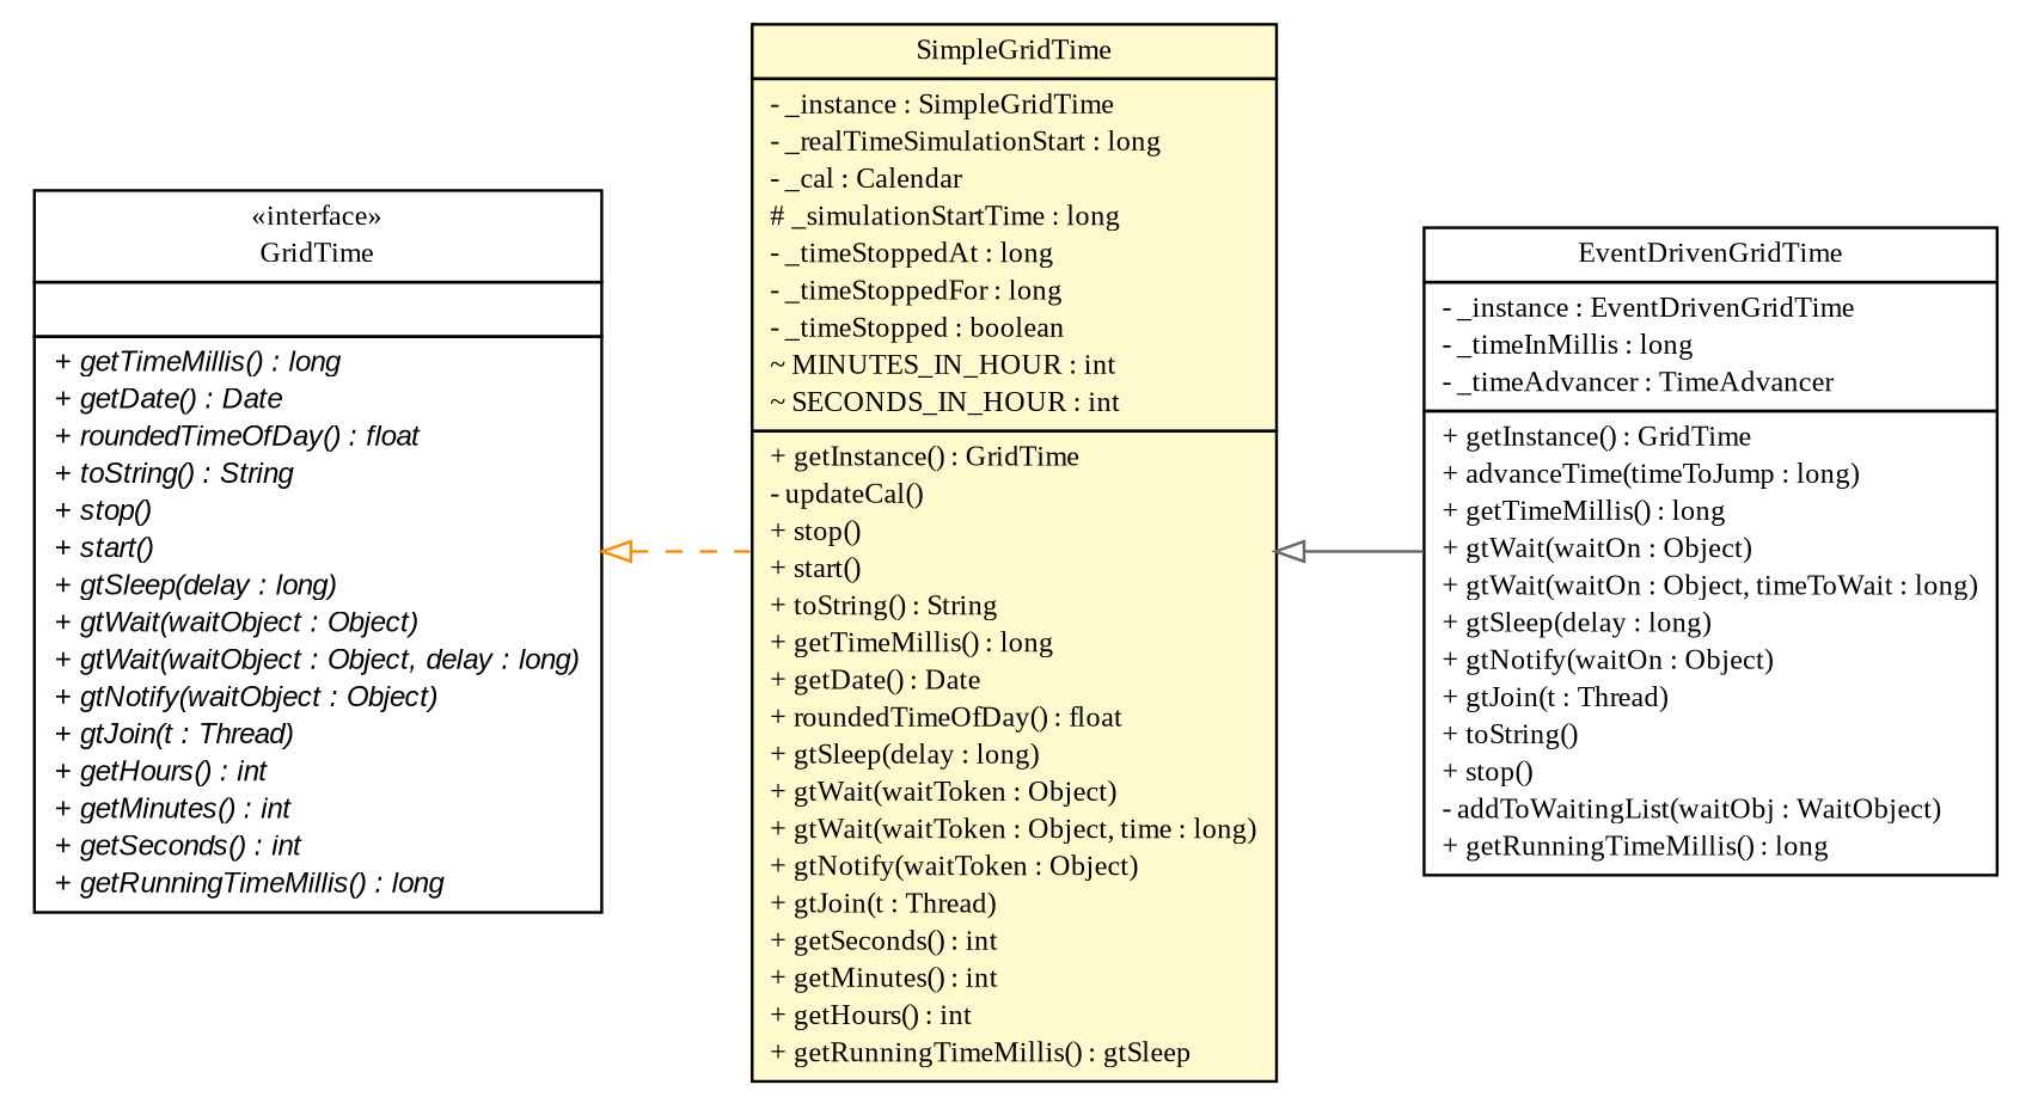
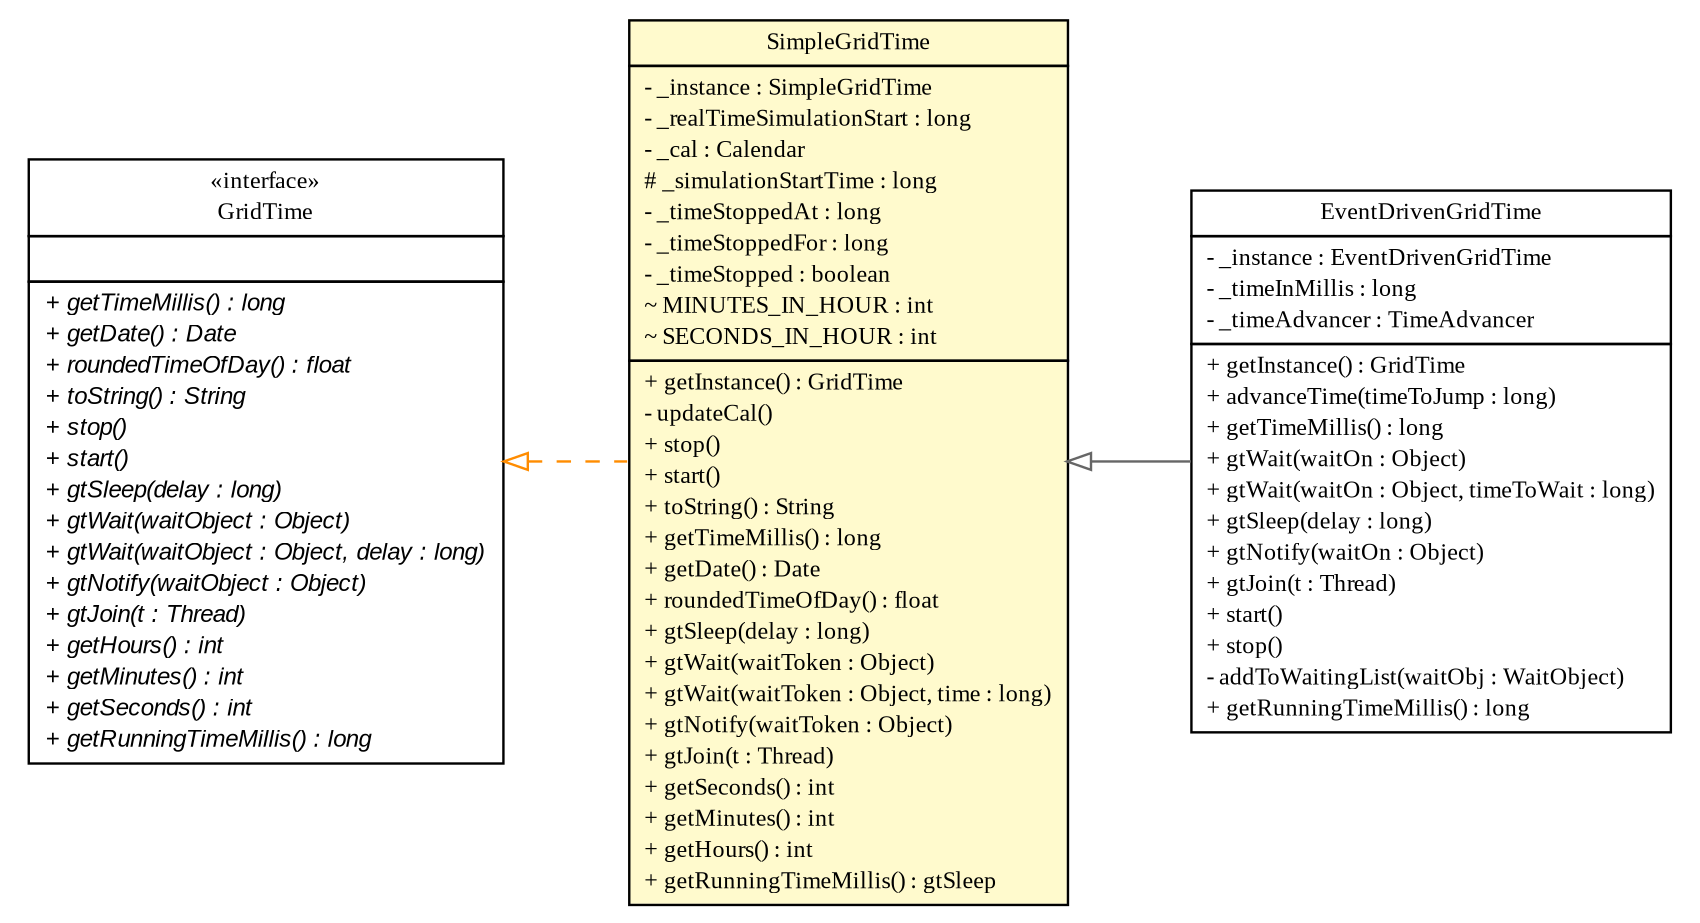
  digraph {
    fontname="Liberation Serif"
    nodesep=0.25
    rankdir=LR
    ranksep=0.5
    node [fontcolor=black fontname="Liberation Serif" fontsize=10.0 shape=plaintext]
    edge [arrowtail=empty dir=back fontname="Liberation Serif" fontsize=10 headport=p labelfontname=arial labelfontsize=10 tailport=p]
    n1 [label=<<table title="org.edg.data.replication.optorsim.time.SimpleGridTime" border="0" cellborder="1" cellspacing="0" cellpadding="2" port="p" bgcolor="lemonChiffon" href="./SimpleGridTime.html"> 		<tr><td><table border="0" cellspacing="0" cellpadding="1"> <tr><td align="center" balign="center"> SimpleGridTime </td></tr> 		</table></td></tr> 		<tr><td><table border="0" cellspacing="0" cellpadding="1"> <tr><td align="left" balign="left"> - _instance : SimpleGridTime </td></tr> <tr><td align="left" balign="left"> - _realTimeSimulationStart : long </td></tr> <tr><td align="left" balign="left"> - _cal : Calendar </td></tr> <tr><td align="left" balign="left"> # _simulationStartTime : long </td></tr> <tr><td align="left" balign="left"> - _timeStoppedAt : long </td></tr> <tr><td align="left" balign="left"> - _timeStoppedFor : long </td></tr> <tr><td align="left" balign="left"> - _timeStopped : boolean </td></tr> <tr><td align="left" balign="left"> ~ MINUTES_IN_HOUR : int </td></tr> <tr><td align="left" balign="left"> ~ SECONDS_IN_HOUR : int </td></tr> 		</table></td></tr> 		<tr><td><table border="0" cellspacing="0" cellpadding="1"> <tr><td align="left" balign="left"> + getInstance() : GridTime </td></tr> <tr><td align="left" balign="left"> - updateCal() </td></tr> <tr><td align="left" balign="left"> + stop() </td></tr> <tr><td align="left" balign="left"> + start() </td></tr> <tr><td align="left" balign="left"> + toString() : String </td></tr> <tr><td align="left" balign="left"> + getTimeMillis() : long </td></tr> <tr><td align="left" balign="left"> + getDate() : Date </td></tr> <tr><td align="left" balign="left"> + roundedTimeOfDay() : float </td></tr> <tr><td align="left" balign="left"> + gtSleep(delay : long) </td></tr> <tr><td align="left" balign="left"> + gtWait(waitToken : Object) </td></tr> <tr><td align="left" balign="left"> + gtWait(waitToken : Object, time : long) </td></tr> <tr><td align="left" balign="left"> + gtNotify(waitToken : Object) </td></tr> <tr><td align="left" balign="left"> + gtJoin(t : Thread) </td></tr> <tr><td align="left" balign="left"> + getSeconds() : int </td></tr> <tr><td align="left" balign="left"> + getMinutes() : int </td></tr> <tr><td align="left" balign="left"> + getHours() : int </td></tr> <tr><td align="left" balign="left"> + getRunningTimeMillis() : gtSleep </td></tr> 		</table></td></tr> 		</table>>]
-   n2 [label=<<table title="org.edg.data.replication.optorsim.time.EventDrivenGridTime" border="0" cellborder="1" cellspacing="0" cellpadding="2" port="p" href="./EventDrivenGridTime.html"> 		<tr><td><table border="0" cellspacing="0" cellpadding="1"> <tr><td align="center" balign="center"> EventDrivenGridTime </td></tr> 		</table></td></tr> 		<tr><td><table border="0" cellspacing="0" cellpadding="1"> <tr><td align="left" balign="left"> - _instance : EventDrivenGridTime </td></tr> <tr><td align="left" balign="left"> - _timeInMillis : long </td></tr> <tr><td align="left" balign="left"> - _timeAdvancer : TimeAdvancer </td></tr> 		</table></td></tr> 		<tr><td><table border="0" cellspacing="0" cellpadding="1"> <tr><td align="left" balign="left"> + getInstance() : GridTime </td></tr> <tr><td align="left" balign="left"> + advanceTime(timeToJump : long) </td></tr> <tr><td align="left" balign="left"> + getTimeMillis() : long </td></tr> <tr><td align="left" balign="left"> + gtWait(waitOn : Object) </td></tr> <tr><td align="left" balign="left"> + gtWait(waitOn : Object, timeToWait : long) </td></tr> <tr><td align="left" balign="left"> + gtSleep(delay : long) </td></tr> <tr><td align="left" balign="left"> + gtNotify(waitOn : Object) </td></tr> <tr><td align="left" balign="left"> + gtJoin(t : Thread) </td></tr> <tr><td align="left" balign="left"> + toString() </td></tr> <tr><td align="left" balign="left"> + stop() </td></tr> <tr><td align="left" balign="left"> - addToWaitingList(waitObj : WaitObject) </td></tr> <tr><td align="left" balign="left"> + getRunningTimeMillis() : long </td></tr> 		</table></td></tr> 		</table>>]
+   n2 [label=<<table title="org.edg.data.replication.optorsim.time.EventDrivenGridTime" border="0" cellborder="1" cellspacing="0" cellpadding="2" port="p" href="./EventDrivenGridTime.html"> 		<tr><td><table border="0" cellspacing="0" cellpadding="1"> <tr><td align="center" balign="center"> EventDrivenGridTime </td></tr> 		</table></td></tr> 		<tr><td><table border="0" cellspacing="0" cellpadding="1"> <tr><td align="left" balign="left"> - _instance : EventDrivenGridTime </td></tr> <tr><td align="left" balign="left"> - _timeInMillis : long </td></tr> <tr><td align="left" balign="left"> - _timeAdvancer : TimeAdvancer </td></tr> 		</table></td></tr> 		<tr><td><table border="0" cellspacing="0" cellpadding="1"> <tr><td align="left" balign="left"> + getInstance() : GridTime </td></tr> <tr><td align="left" balign="left"> + advanceTime(timeToJump : long) </td></tr> <tr><td align="left" balign="left"> + getTimeMillis() : long </td></tr> <tr><td align="left" balign="left"> + gtWait(waitOn : Object) </td></tr> <tr><td align="left" balign="left"> + gtWait(waitOn : Object, timeToWait : long) </td></tr> <tr><td align="left" balign="left"> + gtSleep(delay : long) </td></tr> <tr><td align="left" balign="left"> + gtNotify(waitOn : Object) </td></tr> <tr><td align="left" balign="left"> + gtJoin(t : Thread) </td></tr> <tr><td align="left" balign="left"> + start() </td></tr> <tr><td align="left" balign="left"> + stop() </td></tr> <tr><td align="left" balign="left"> - addToWaitingList(waitObj : WaitObject) </td></tr> <tr><td align="left" balign="left"> + getRunningTimeMillis() : long </td></tr> 		</table></td></tr> 		</table>>]
    n3 [label=<<table title="org.edg.data.replication.optorsim.time.GridTime" border="0" cellborder="1" cellspacing="0" cellpadding="2" port="p" href="./GridTime.html"> 		<tr><td><table border="0" cellspacing="0" cellpadding="1"> <tr><td align="center" balign="center"> &#171;interface&#187; </td></tr> <tr><td align="center" balign="center"> GridTime </td></tr> 		</table></td></tr> 		<tr><td><table border="0" cellspacing="0" cellpadding="1"> <tr><td align="left" balign="left">  </td></tr> 		</table></td></tr> 		<tr><td><table border="0" cellspacing="0" cellpadding="1"> <tr><td align="left" balign="left"><font face="arial italic" point-size="10.0"> + getTimeMillis() : long </font></td></tr> <tr><td align="left" balign="left"><font face="arial italic" point-size="10.0"> + getDate() : Date </font></td></tr> <tr><td align="left" balign="left"><font face="arial italic" point-size="10.0"> + roundedTimeOfDay() : float </font></td></tr> <tr><td align="left" balign="left"><font face="arial italic" point-size="10.0"> + toString() : String </font></td></tr> <tr><td align="left" balign="left"><font face="arial italic" point-size="10.0"> + stop() </font></td></tr> <tr><td align="left" balign="left"><font face="arial italic" point-size="10.0"> + start() </font></td></tr> <tr><td align="left" balign="left"><font face="arial italic" point-size="10.0"> + gtSleep(delay : long) </font></td></tr> <tr><td align="left" balign="left"><font face="arial italic" point-size="10.0"> + gtWait(waitObject : Object) </font></td></tr> <tr><td align="left" balign="left"><font face="arial italic" point-size="10.0"> + gtWait(waitObject : Object, delay : long) </font></td></tr> <tr><td align="left" balign="left"><font face="arial italic" point-size="10.0"> + gtNotify(waitObject : Object) </font></td></tr> <tr><td align="left" balign="left"><font face="arial italic" point-size="10.0"> + gtJoin(t : Thread) </font></td></tr> <tr><td align="left" balign="left"><font face="arial italic" point-size="10.0"> + getHours() : int </font></td></tr> <tr><td align="left" balign="left"><font face="arial italic" point-size="10.0"> + getMinutes() : int </font></td></tr> <tr><td align="left" balign="left"><font face="arial italic" point-size="10.0"> + getSeconds() : int </font></td></tr> <tr><td align="left" balign="left"><font face="arial italic" point-size="10.0"> + getRunningTimeMillis() : long </font></td></tr> 		</table></td></tr> 		</table>>]
    n1 -> n2 [color=gray40]
    n3 -> n1 [color=darkorange style=dashed]
  }
